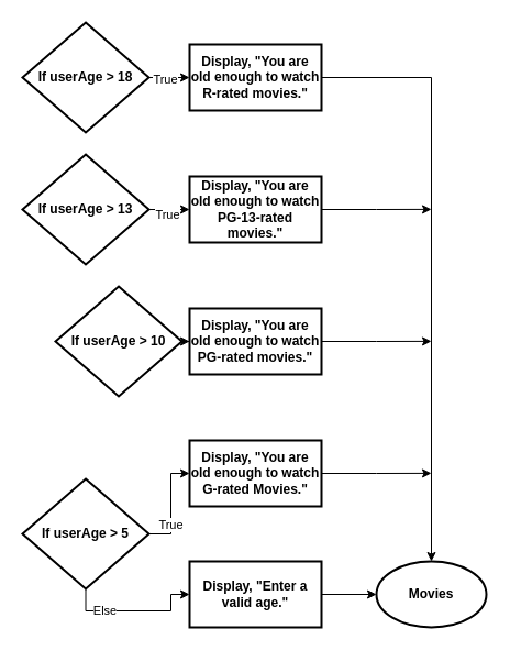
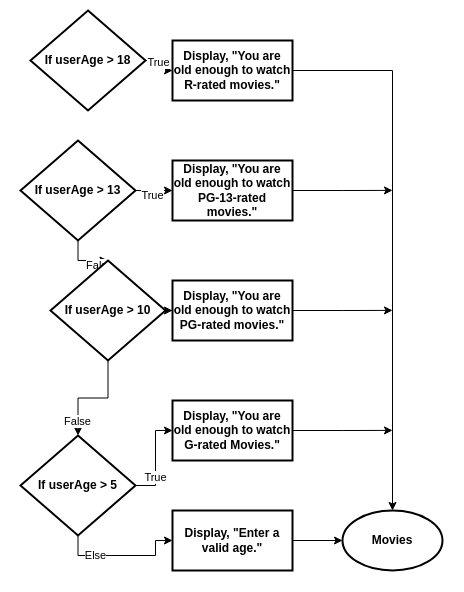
  <mxCell id="0" />
  <mxCell id="1" parent="0" />
  <mxCell id="2" value="" style="edgeStyle=orthogonalEdgeStyle;rounded=0;orthogonalLoop=1;jettySize=auto;html=1;" edge="1" parent="1" source="4" target="21"><mxGeometry relative="1" as="geometry" /></mxCell>
  <mxCell id="3" value="True" style="edgeLabel;html=1;align=center;verticalAlign=middle;resizable=0;points=[];" vertex="1" connectable="0" parent="2"><mxGeometry x="-0.367" y="-1" relative="1" as="geometry"><mxPoint as="offset" /></mxGeometry></mxCell>
- <mxCell id="4" value="&lt;b&gt;If userAge &amp;gt; 18&lt;/b&gt;" style="strokeWidth=2;html=1;shape=mxgraph.flowchart.decision;whiteSpace=wrap;" vertex="1" parent="1"><mxGeometry x="20" y="20" width="115" height="100" as="geometry" /></mxCell>
+ <mxCell id="4" value="&lt;b&gt;If userAge &amp;gt; 18&lt;/b&gt;" style="strokeWidth=2;html=1;shape=mxgraph.flowchart.decision;whiteSpace=wrap;" vertex="1" parent="1"><mxGeometry x="30" y="10" width="115" height="100" as="geometry" /></mxCell>
+ <mxCell id="5" value="" style="edgeStyle=orthogonalEdgeStyle;rounded=0;orthogonalLoop=1;jettySize=auto;html=1;" edge="1" parent="1" source="9" target="14"><mxGeometry relative="1" as="geometry" /></mxCell>
+ <mxCell id="6" value="False" style="edgeLabel;html=1;align=center;verticalAlign=middle;resizable=0;points=[];" vertex="1" connectable="0" parent="5"><mxGeometry x="0.627" y="-3" relative="1" as="geometry"><mxPoint y="1" as="offset" /></mxGeometry></mxCell>
  <mxCell id="7" value="" style="edgeStyle=orthogonalEdgeStyle;rounded=0;orthogonalLoop=1;jettySize=auto;html=1;" edge="1" parent="1" source="9" target="23"><mxGeometry relative="1" as="geometry" /></mxCell>
  <mxCell id="8" value="True" style="edgeLabel;html=1;align=center;verticalAlign=middle;resizable=0;points=[];" vertex="1" connectable="0" parent="7"><mxGeometry x="-0.258" y="-4" relative="1" as="geometry"><mxPoint as="offset" /></mxGeometry></mxCell>
  <mxCell id="9" value="&lt;b&gt;If userAge &amp;gt; 13&lt;/b&gt;" style="strokeWidth=2;html=1;shape=mxgraph.flowchart.decision;whiteSpace=wrap;" vertex="1" parent="1"><mxGeometry x="20" y="140" width="115" height="100" as="geometry" /></mxCell>
+ <mxCell id="10" value="" style="edgeStyle=orthogonalEdgeStyle;rounded=0;orthogonalLoop=1;jettySize=auto;html=1;" edge="1" parent="1" source="14" target="19"><mxGeometry relative="1" as="geometry" /></mxCell>
+ <mxCell id="11" value="False" style="edgeLabel;html=1;align=center;verticalAlign=middle;resizable=0;points=[];" vertex="1" connectable="0" parent="10"><mxGeometry x="0.716" y="-1" relative="1" as="geometry"><mxPoint as="offset" /></mxGeometry></mxCell>
  <mxCell id="12" value="" style="edgeStyle=orthogonalEdgeStyle;rounded=0;orthogonalLoop=1;jettySize=auto;html=1;" edge="1" parent="1" source="14" target="25"><mxGeometry relative="1" as="geometry" /></mxCell>
  <mxCell id="13" value="True" style="edgeLabel;html=1;align=center;verticalAlign=middle;resizable=0;points=[];" vertex="1" connectable="0" parent="12"><mxGeometry x="-0.476" y="-3" relative="1" as="geometry"><mxPoint as="offset" /></mxGeometry></mxCell>
  <mxCell id="14" value="&lt;b&gt;If userAge &amp;gt; 10&lt;/b&gt;" style="strokeWidth=2;html=1;shape=mxgraph.flowchart.decision;whiteSpace=wrap;" vertex="1" parent="1"><mxGeometry x="50" y="260" width="115" height="100" as="geometry" /></mxCell>
  <mxCell id="15" value="" style="edgeStyle=orthogonalEdgeStyle;rounded=0;orthogonalLoop=1;jettySize=auto;html=1;" edge="1" parent="1" source="19" target="27"><mxGeometry relative="1" as="geometry" /></mxCell>
  <mxCell id="16" value="True" style="edgeLabel;html=1;align=center;verticalAlign=middle;resizable=0;points=[];" vertex="1" connectable="0" parent="15"><mxGeometry x="-0.367" y="1" relative="1" as="geometry"><mxPoint as="offset" /></mxGeometry></mxCell>
  <mxCell id="17" style="edgeStyle=orthogonalEdgeStyle;rounded=0;orthogonalLoop=1;jettySize=auto;html=1;exitX=0.5;exitY=1;exitDx=0;exitDy=0;exitPerimeter=0;entryX=0;entryY=0.5;entryDx=0;entryDy=0;" edge="1" parent="1" source="19" target="28"><mxGeometry relative="1" as="geometry"><mxPoint x="77" y="550" as="targetPoint" /></mxGeometry></mxCell>
  <mxCell id="18" value="Else" style="edgeLabel;html=1;align=center;verticalAlign=middle;resizable=0;points=[];" vertex="1" connectable="0" parent="17"><mxGeometry x="-0.426" y="1" relative="1" as="geometry"><mxPoint as="offset" /></mxGeometry></mxCell>
  <mxCell id="19" value="&lt;b&gt;If userAge &amp;gt; 5&lt;/b&gt;" style="strokeWidth=2;html=1;shape=mxgraph.flowchart.decision;whiteSpace=wrap;" vertex="1" parent="1"><mxGeometry x="20" y="435" width="115" height="100" as="geometry" /></mxCell>
  <mxCell id="20" style="edgeStyle=orthogonalEdgeStyle;rounded=0;orthogonalLoop=1;jettySize=auto;html=1;exitX=1;exitY=0.5;exitDx=0;exitDy=0;" edge="1" parent="1" source="21" target="29"><mxGeometry relative="1" as="geometry"><mxPoint x="392" y="69.882" as="targetPoint" /></mxGeometry></mxCell>
  <mxCell id="21" value="&lt;b&gt;Display, &quot;You are old enough to watch R-rated movies.&quot;&lt;/b&gt;" style="whiteSpace=wrap;html=1;strokeWidth=2;" vertex="1" parent="1"><mxGeometry x="172" y="40" width="120" height="60" as="geometry" /></mxCell>
  <mxCell id="22" style="edgeStyle=orthogonalEdgeStyle;rounded=0;orthogonalLoop=1;jettySize=auto;html=1;exitX=1;exitY=0.5;exitDx=0;exitDy=0;" edge="1" parent="1" source="23"><mxGeometry relative="1" as="geometry"><mxPoint x="392" y="189.882" as="targetPoint" /></mxGeometry></mxCell>
  <mxCell id="23" value="&lt;b&gt;Display, &quot;You are old enough to watch PG-13-rated movies.&quot;&lt;/b&gt;" style="whiteSpace=wrap;html=1;strokeWidth=2;" vertex="1" parent="1"><mxGeometry x="172" y="160" width="120" height="60" as="geometry" /></mxCell>
  <mxCell id="24" style="edgeStyle=orthogonalEdgeStyle;rounded=0;orthogonalLoop=1;jettySize=auto;html=1;exitX=1;exitY=0.5;exitDx=0;exitDy=0;" edge="1" parent="1" source="25"><mxGeometry relative="1" as="geometry"><mxPoint x="392" y="309.882" as="targetPoint" /></mxGeometry></mxCell>
  <mxCell id="25" value="&lt;b&gt;Display, &quot;You are old enough to watch PG-rated movies.&quot;&lt;/b&gt;" style="whiteSpace=wrap;html=1;strokeWidth=2;" vertex="1" parent="1"><mxGeometry x="172" y="280" width="120" height="60" as="geometry" /></mxCell>
  <mxCell id="26" style="edgeStyle=orthogonalEdgeStyle;rounded=0;orthogonalLoop=1;jettySize=auto;html=1;exitX=1;exitY=0.5;exitDx=0;exitDy=0;" edge="1" parent="1" source="27"><mxGeometry relative="1" as="geometry"><mxPoint x="392" y="429.882" as="targetPoint" /></mxGeometry></mxCell>
  <mxCell id="27" value="&lt;b&gt;Display, &quot;You are old enough to watch G-rated Movies.&quot;&lt;/b&gt;" style="whiteSpace=wrap;html=1;strokeWidth=2;" vertex="1" parent="1"><mxGeometry x="172" y="400" width="120" height="60" as="geometry" /></mxCell>
  <mxCell id="28" value="&lt;b&gt;Display, &quot;Enter a valid age.&quot;&lt;/b&gt;" style="whiteSpace=wrap;html=1;strokeWidth=2;" vertex="1" parent="1"><mxGeometry x="172" y="510" width="120" height="60" as="geometry" /></mxCell>
  <mxCell id="29" value="&lt;b&gt;Movies&lt;/b&gt;" style="strokeWidth=2;html=1;shape=mxgraph.flowchart.start_1;whiteSpace=wrap;" vertex="1" parent="1"><mxGeometry x="342" y="510" width="100" height="60" as="geometry" /></mxCell>
  <mxCell id="30" style="edgeStyle=orthogonalEdgeStyle;rounded=0;orthogonalLoop=1;jettySize=auto;html=1;exitX=1;exitY=0.5;exitDx=0;exitDy=0;entryX=0;entryY=0.5;entryDx=0;entryDy=0;entryPerimeter=0;" edge="1" parent="1" source="28" target="29"><mxGeometry relative="1" as="geometry" /></mxCell>
